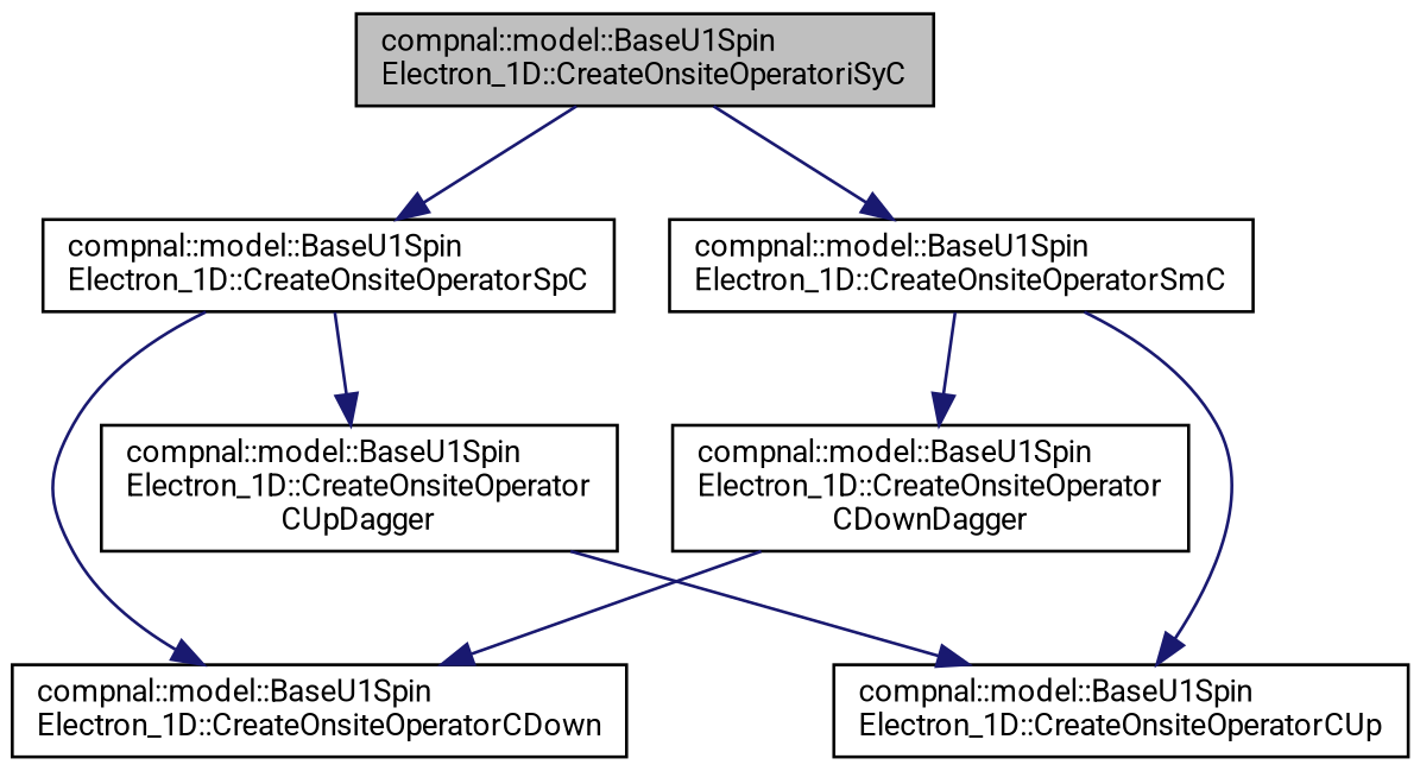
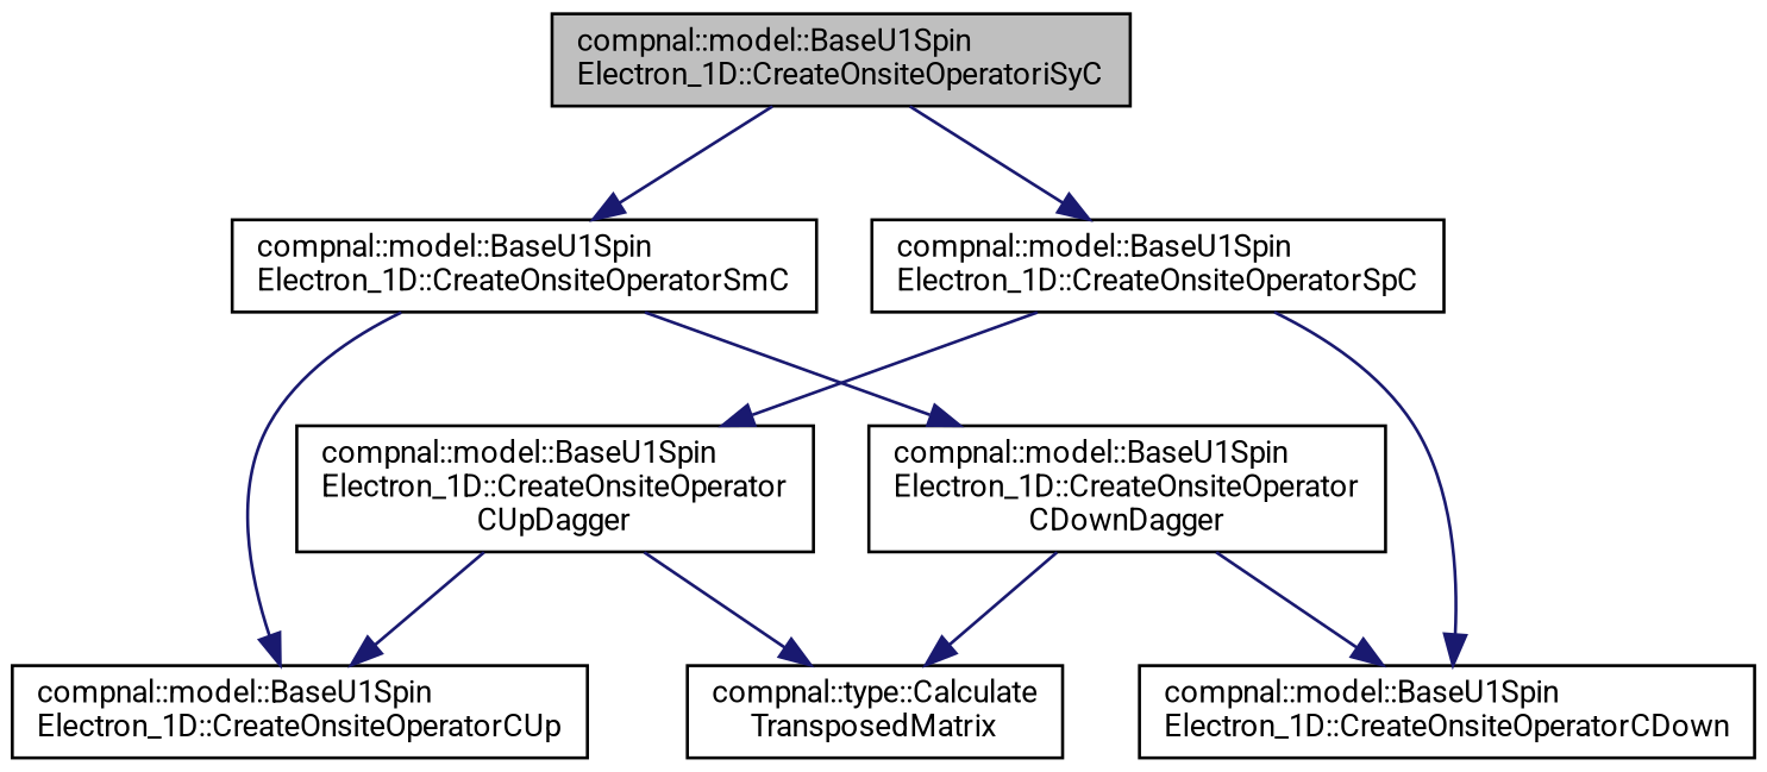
  digraph {
    rankdir=TB
    fontname=Roboto
    node [color=black fillcolor=white fontname=Roboto fontsize=10 shape=record style=filled]
    edge [color=midnightblue fontname=Roboto fontsize=10 labelfontname=Helvetica labelfontsize=10 style=solid]
    n1 [fillcolor=grey75 fontcolor=black height=0.2 label="compnal::model::BaseU1Spin\lElectron_1D::CreateOnsiteOperatoriSyC" width=0.4]
    n2 [height=0.2 label="compnal::model::BaseU1Spin\lElectron_1D::CreateOnsiteOperatorSmC" width=0.4]
    n3 [height=0.2 label="compnal::model::BaseU1Spin\lElectron_1D::CreateOnsiteOperatorSpC" width=0.4]
    n4 [height=0.2 label="compnal::model::BaseU1Spin\lElectron_1D::CreateOnsiteOperator\lCDownDagger" width=0.4]
    n5 [height=0.2 label="compnal::model::BaseU1Spin\lElectron_1D::CreateOnsiteOperatorCUp" width=0.4]
+   n6 [height=0.2 label="compnal::type::Calculate\lTransposedMatrix" width=0.4]
    n7 [height=0.2 label="compnal::model::BaseU1Spin\lElectron_1D::CreateOnsiteOperatorCDown" width=0.4]
    n8 [height=0.2 label="compnal::model::BaseU1Spin\lElectron_1D::CreateOnsiteOperator\lCUpDagger" width=0.4]
    n1 -> n2
    n1 -> n3
    n2 -> n4
    n2 -> n5
    n3 -> n7
    n3 -> n8
+   n4 -> n6
    n4 -> n7
    n8 -> n5
+   n8 -> n6
  }
